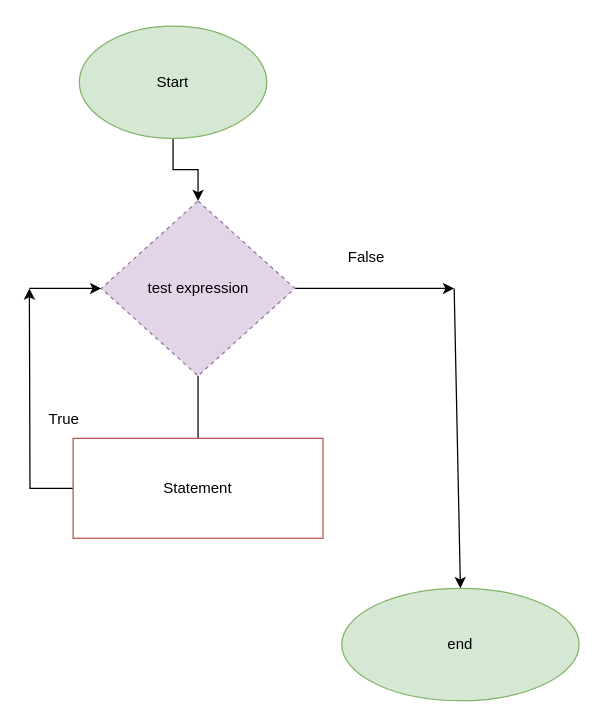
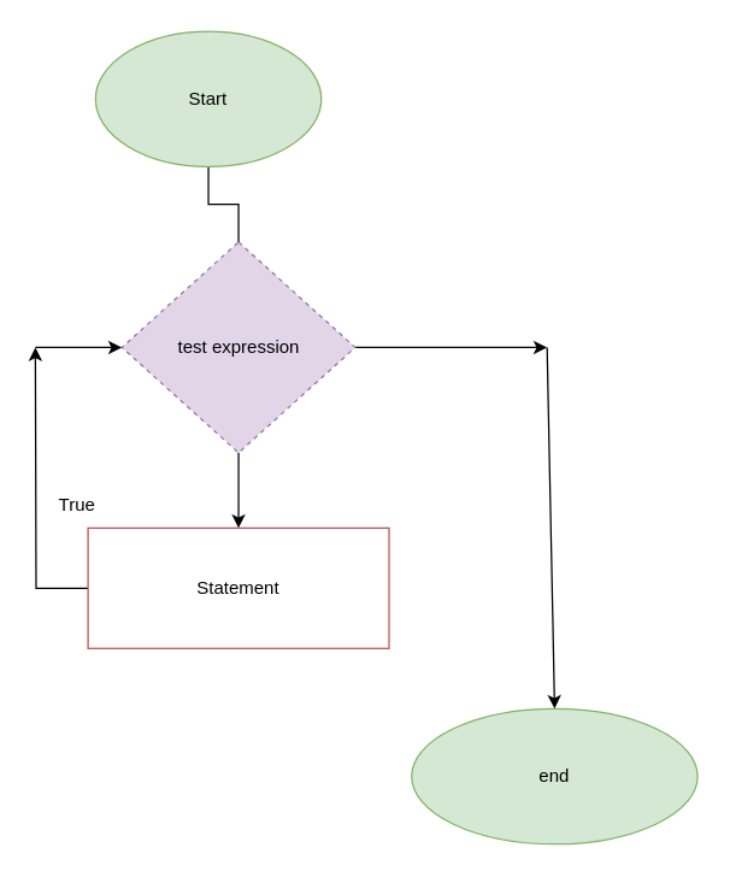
  <mxCell id="0" />
  <mxCell id="1" parent="0" />
- <mxCell id="2" style="edgeStyle=orthogonalEdgeStyle;rounded=0;orthogonalLoop=1;jettySize=auto;html=1;" edge="1" parent="1" source="3" target="6"><mxGeometry relative="1" as="geometry" /></mxCell>
+ <mxCell id="2" style="edgeStyle=orthogonalEdgeStyle;rounded=0;orthogonalLoop=1;jettySize=auto;html=1;endArrow=none;" edge="1" parent="1" source="3" target="6"><mxGeometry relative="1" as="geometry" /></mxCell>
  <mxCell id="3" value="Start" style="ellipse;whiteSpace=wrap;html=1;fillColor=#d5e8d4;strokeColor=#82b366;" vertex="1" parent="1"><mxGeometry x="63" y="20" width="150" height="90" as="geometry" /></mxCell>
  <mxCell id="4" style="edgeStyle=orthogonalEdgeStyle;rounded=0;orthogonalLoop=1;jettySize=auto;html=1;" edge="1" parent="1" source="6"><mxGeometry relative="1" as="geometry"><mxPoint x="363" y="230" as="targetPoint" /></mxGeometry></mxCell>
- <mxCell id="5" style="edgeStyle=orthogonalEdgeStyle;rounded=0;orthogonalLoop=1;jettySize=auto;html=1;endArrow=none;" edge="1" parent="1" source="6" target="8"><mxGeometry relative="1" as="geometry" /></mxCell>
+ <mxCell id="5" style="edgeStyle=orthogonalEdgeStyle;rounded=0;orthogonalLoop=1;jettySize=auto;html=1;" edge="1" parent="1" source="6" target="8"><mxGeometry relative="1" as="geometry" /></mxCell>
  <mxCell id="6" value="test expression" style="rhombus;whiteSpace=wrap;html=1;fillColor=#e1d5e7;strokeColor=#9673a6;dashed=1;" vertex="1" parent="1"><mxGeometry x="80.5" y="160" width="155" height="140" as="geometry" /></mxCell>
  <mxCell id="7" style="edgeStyle=orthogonalEdgeStyle;rounded=0;orthogonalLoop=1;jettySize=auto;html=1;" edge="1" parent="1" source="8"><mxGeometry relative="1" as="geometry"><mxPoint x="23" y="230" as="targetPoint" /></mxGeometry></mxCell>
  <mxCell id="8" value="Statement" style="rounded=0;whiteSpace=wrap;html=1;fillColor=#ffffff;strokeColor=#b85450;" vertex="1" parent="1"><mxGeometry x="58" y="350" width="200" height="80" as="geometry" /></mxCell>
  <mxCell id="9" value="end" style="ellipse;whiteSpace=wrap;html=1;fillColor=#d5e8d4;strokeColor=#82b366;" vertex="1" parent="1"><mxGeometry x="273" y="470" width="190" height="90" as="geometry" /></mxCell>
  <mxCell id="10" value="True" style="text;html=1;strokeColor=none;fillColor=none;align=center;verticalAlign=middle;whiteSpace=wrap;rounded=0;" vertex="1" parent="1"><mxGeometry x="20.5" y="320" width="60" height="30" as="geometry" /></mxCell>
  <mxCell id="11" value="" style="endArrow=classic;html=1;rounded=0;" edge="1" parent="1" target="6"><mxGeometry width="50" height="50" relative="1" as="geometry"><mxPoint x="23" y="230" as="sourcePoint" /><mxPoint x="173" y="410" as="targetPoint" /></mxGeometry></mxCell>
  <mxCell id="12" value="" style="endArrow=classic;html=1;rounded=0;entryX=0.5;entryY=0;entryDx=0;entryDy=0;" edge="1" parent="1" target="9"><mxGeometry width="50" height="50" relative="1" as="geometry"><mxPoint x="363" y="230" as="sourcePoint" /><mxPoint x="373" y="430" as="targetPoint" /></mxGeometry></mxCell>
- <mxCell id="13" value="False" style="text;html=1;strokeColor=none;fillColor=none;align=center;verticalAlign=middle;whiteSpace=wrap;rounded=0;" vertex="1" parent="1"><mxGeometry x="263" y="190" width="60" height="30" as="geometry" /></mxCell>
